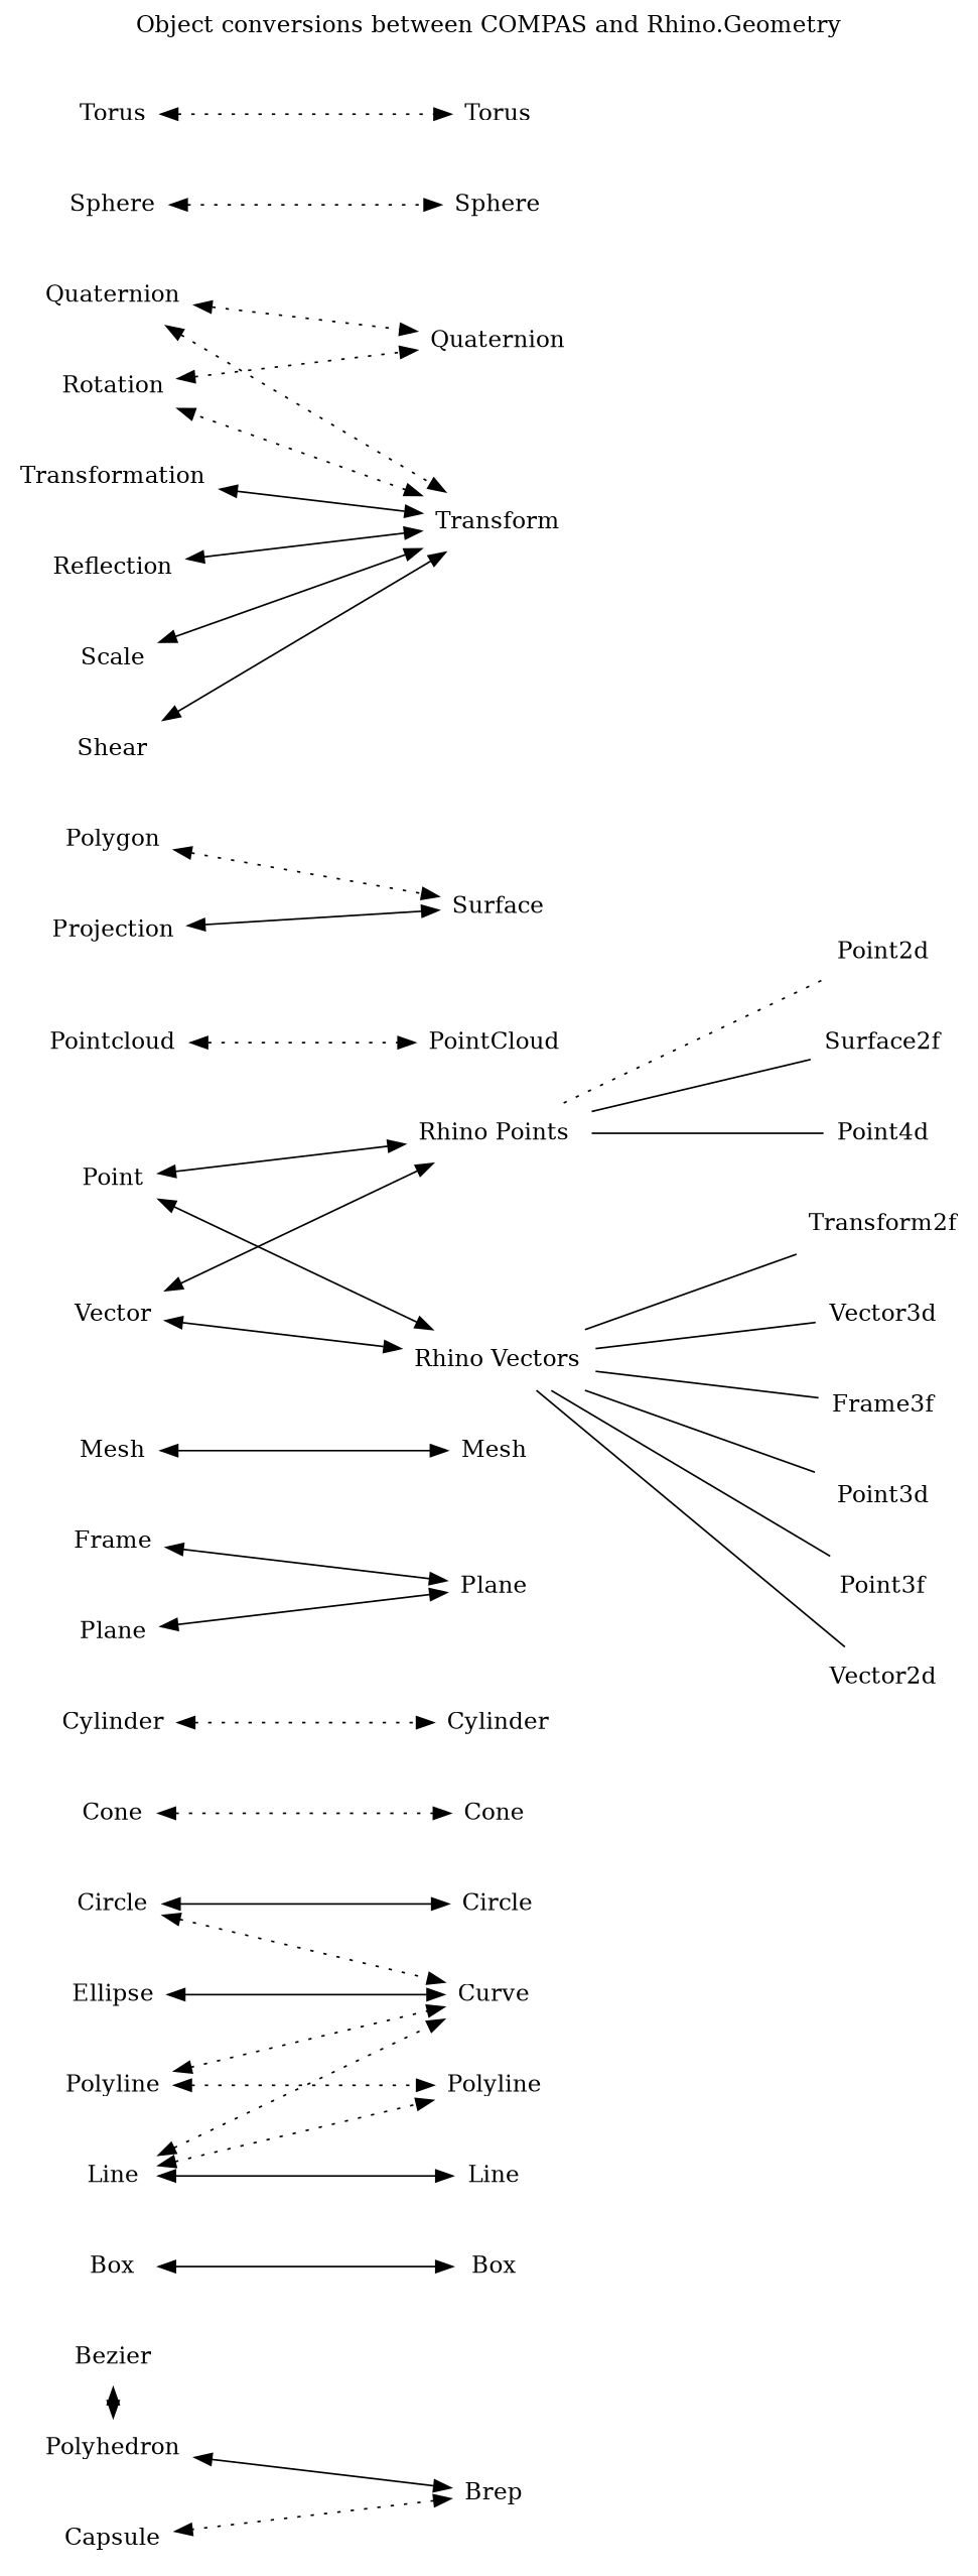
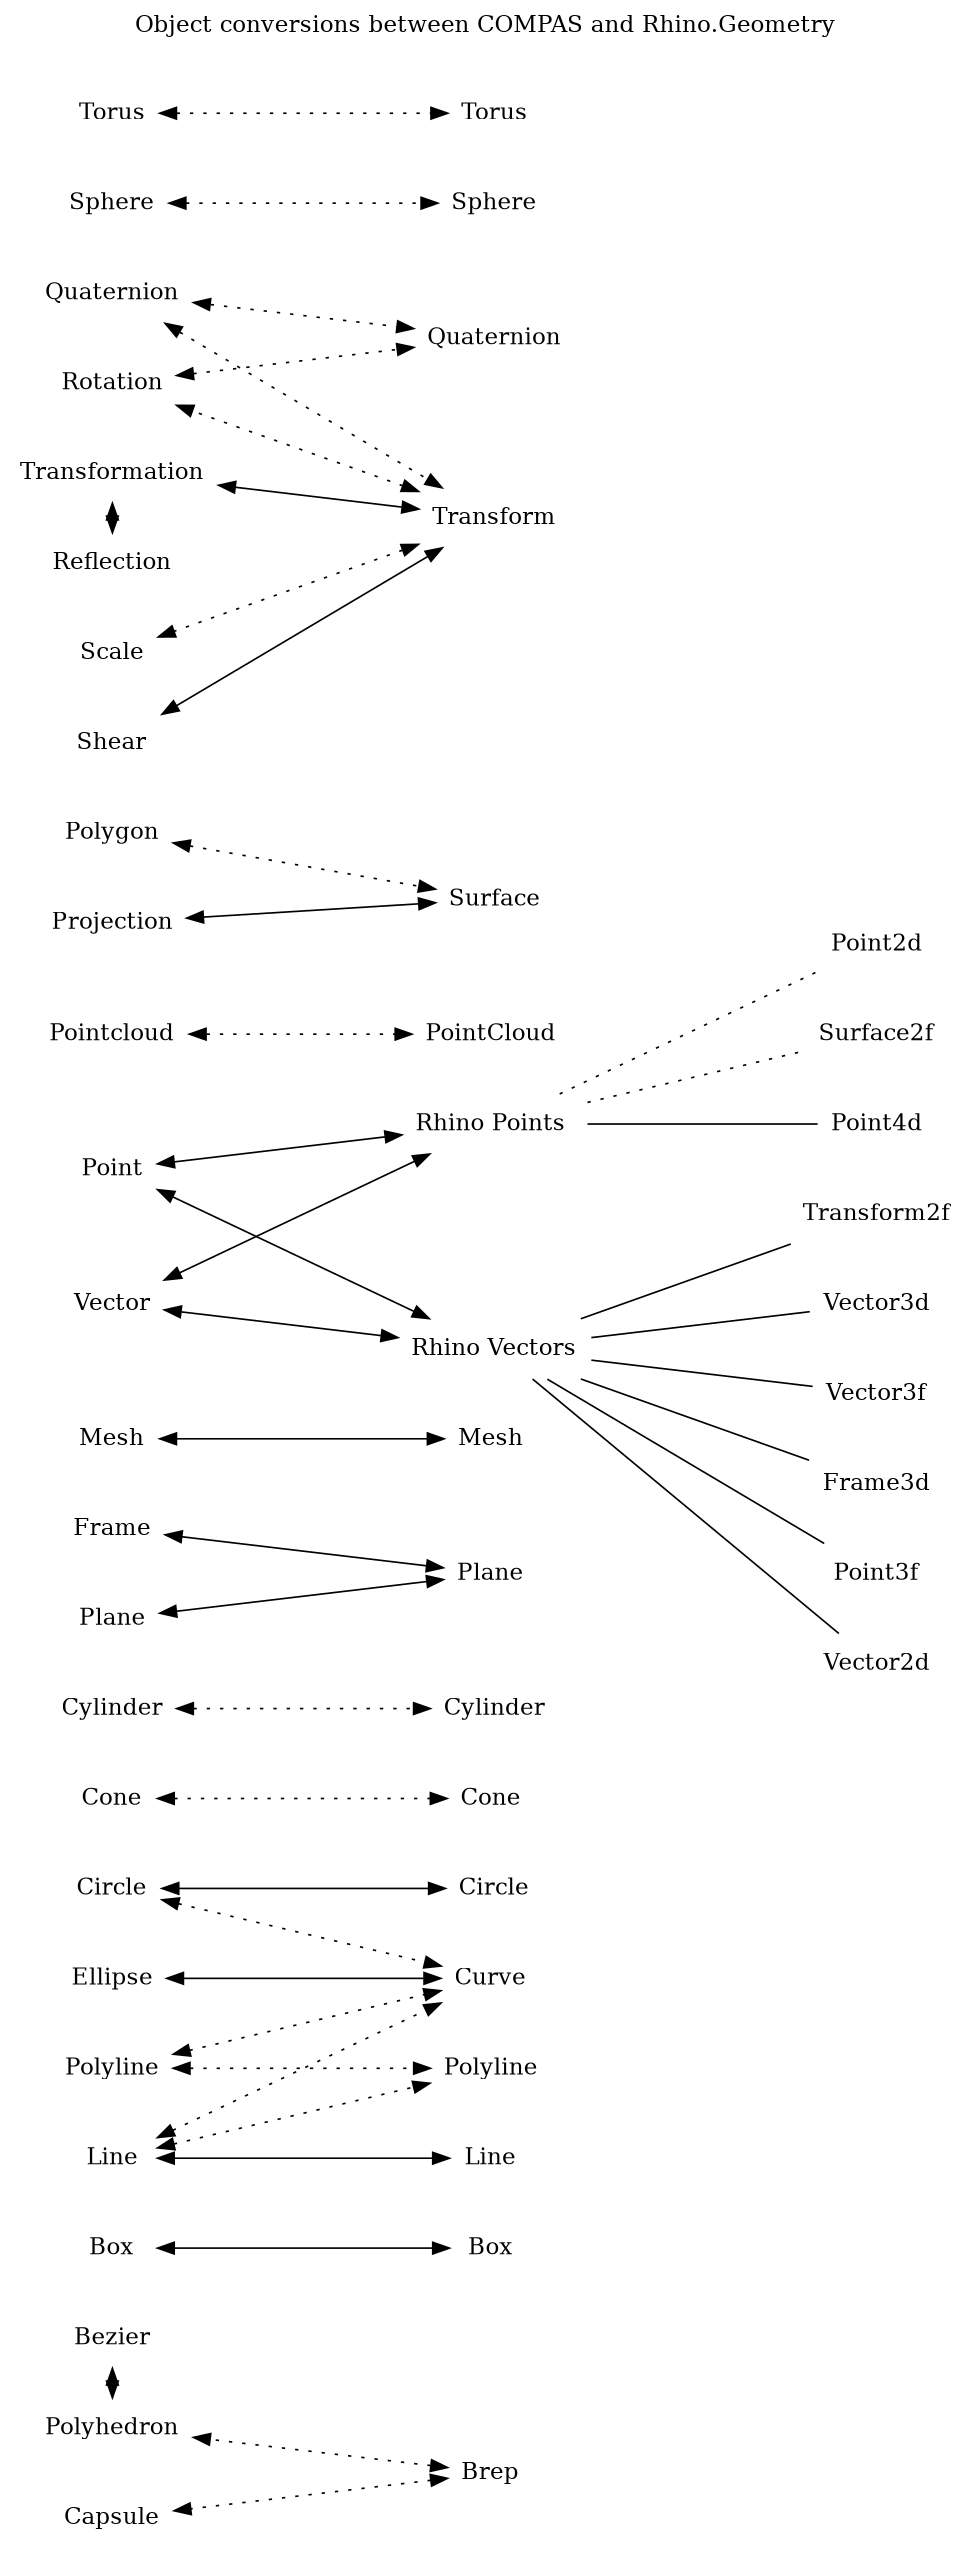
  digraph {
    label="Object conversions between COMPAS and Rhino.Geometry"
    labelloc=t
    rankdir=LR
    ranksep="1.5 equally"
    splines=line
    node [shape=plaintext]
    edge [dir=both]
    n1 [label=Bezier]
    n2 [label=Box]
    n3 [label=Capsule]
    n4 [label=Circle]
    n5 [label=Cone]
    n6 [label=Cylinder]
    n7 [label=Ellipse]
    n8 [label=Frame]
    n9 [label=Line]
    n10 [label=Mesh]
    n11 [label=Plane]
    n12 [label=Point]
    n13 [label=Pointcloud]
    n14 [label=Polygon]
    n15 [label=Polyhedron]
    n16 [label=Polyline]
    n17 [label=Projection]
    n18 [label=Quaternion]
    n19 [label=Reflection]
    n20 [label=Rotation]
    n21 [label=Scale]
    n22 [label=Shear]
    n23 [label=Sphere]
    n24 [label=Torus]
    n25 [label=Transformation]
    n26 [label=Vector]
    n27 [label="Box "]
    n28 [label="Brep "]
    n29 [label=Circle]
    n30 [label="Cone "]
    n31 [label="Curve "]
    n32 [label=Cylinder]
    n33 [label="Line "]
    n34 [label="Mesh "]
    n35 [label="Plane "]
    n36 [label="PointCloud "]
    n37 [label="Rhino Points "]
    n38 [label="Polyline "]
    n39 [label=Quaternion]
    n40 [label=Sphere]
    n41 [label=Surface]
    n42 [label=Torus]
    n43 [label=Transform]
    n44 [label="Rhino Vectors"]
    n45 [label=Point2d]
    n46 [label=Surface2f]
-   n47 [label=Point3d]
+   n47 [label=Frame3d]
    n48 [label=Point3f]
    n49 [label=Point4d]
    n50 [label=Vector2d]
    n51 [label=Transform2f]
    n52 [label=Vector3d]
-   n53 [label=Frame3f]
+   n53 [label=Vector3f]
    subgraph sub_1 {
      rank=same
      n1
      n2
      n3
      n4
      n5
      n6
      n7
      n8
      n9
      n10
      n11
      n12
      n13
      n14
      n15
      n16
      n17
      n18
      n19
      n20
      n21
      n22
      n23
      n24
      n25
      n26
    }
    subgraph sub_2 {
      label=Rhino
      rank=same
      n27
      n28
      n29
      n30
      n31
      n32
      n33
      n34
      n35
      n36
      n37
      n38
      n39
      n40
      n41
      n42
      n43
      n44
    }
    subgraph sub_3 {
      label="Rhino subclasses"
      rank=same
      n45
      n46
      n47
      n48
      n49
      n50
      n51
      n52
      n53
    }
    subgraph sub_4 {
      n37
      n44
      n45
      n46
      n47
      n48
      n49
      n50
      n51
      n52
      n53
    }
    subgraph sub_5 {
      n1
      n3
      n4
      n5
      n6
      n7
      n9
      n13
      n14
      n15
      n16
      n18
      n20
      n23
      n24
      n28
      n30
      n31
      n32
      n36
      n38
      n39
      n40
      n41
      n42
      n43
    }
    subgraph sub_6 {
      n2
      n4
      n8
      n9
      n10
      n11
      n12
      n17
      n19
      n20
      n21
      n22
      n25
      n26
      n27
      n29
      n33
      n34
      n35
      n37
      n43
      n44
    }
    n1 -> n15 [style=dotted]
    n2 -> n27
    n4 -> n29
    n4 -> n31 [style=dotted]
    n5 -> n30 [style=dotted]
    n6 -> n32 [style=dotted]
    n7 -> n31 [style=solid]
    n9 -> n31 [style=dotted]
    n9 -> n33
    n9 -> n38 [style=dotted]
    n10 -> n34
    n12 -> n37
    n12 -> n44
    n13 -> n36 [style=dotted]
    n14 -> n41 [style=dotted]
    n16 -> n31 [style=dotted]
    n16 -> n38 [style=dotted]
    n18 -> n39 [style=dotted]
    n18 -> n43 [style=dotted]
    n20 -> n39 [style=dotted]
    n23 -> n40 [style=dotted]
    n24 -> n42 [style=dotted]
    n26 -> n37
    n26 -> n44
    n28 -> n3 [style=dotted]
-   n28 -> n15 [style=solid]
+   n28 -> n15 [style=dotted]
    n35 -> n8
    n35 -> n11
    n37 -> n45 [dir=none style=dotted]
-   n37 -> n46 [dir=none]
+   n37 -> n46 [dir=none style=dotted]
    n37 -> n49 [dir=none]
    n41 -> n17
-   n43 -> n19
+   n25 -> n19
    n43 -> n20 [style=dotted]
-   n43 -> n21
+   n43 -> n21 [style=dotted]
    n43 -> n22
    n43 -> n25
    n44 -> n47 [dir=none]
    n44 -> n48 [dir=none]
    n44 -> n50 [dir=none]
    n44 -> n51 [dir=none]
    n44 -> n52 [dir=none]
    n44 -> n53 [dir=none]
  }
